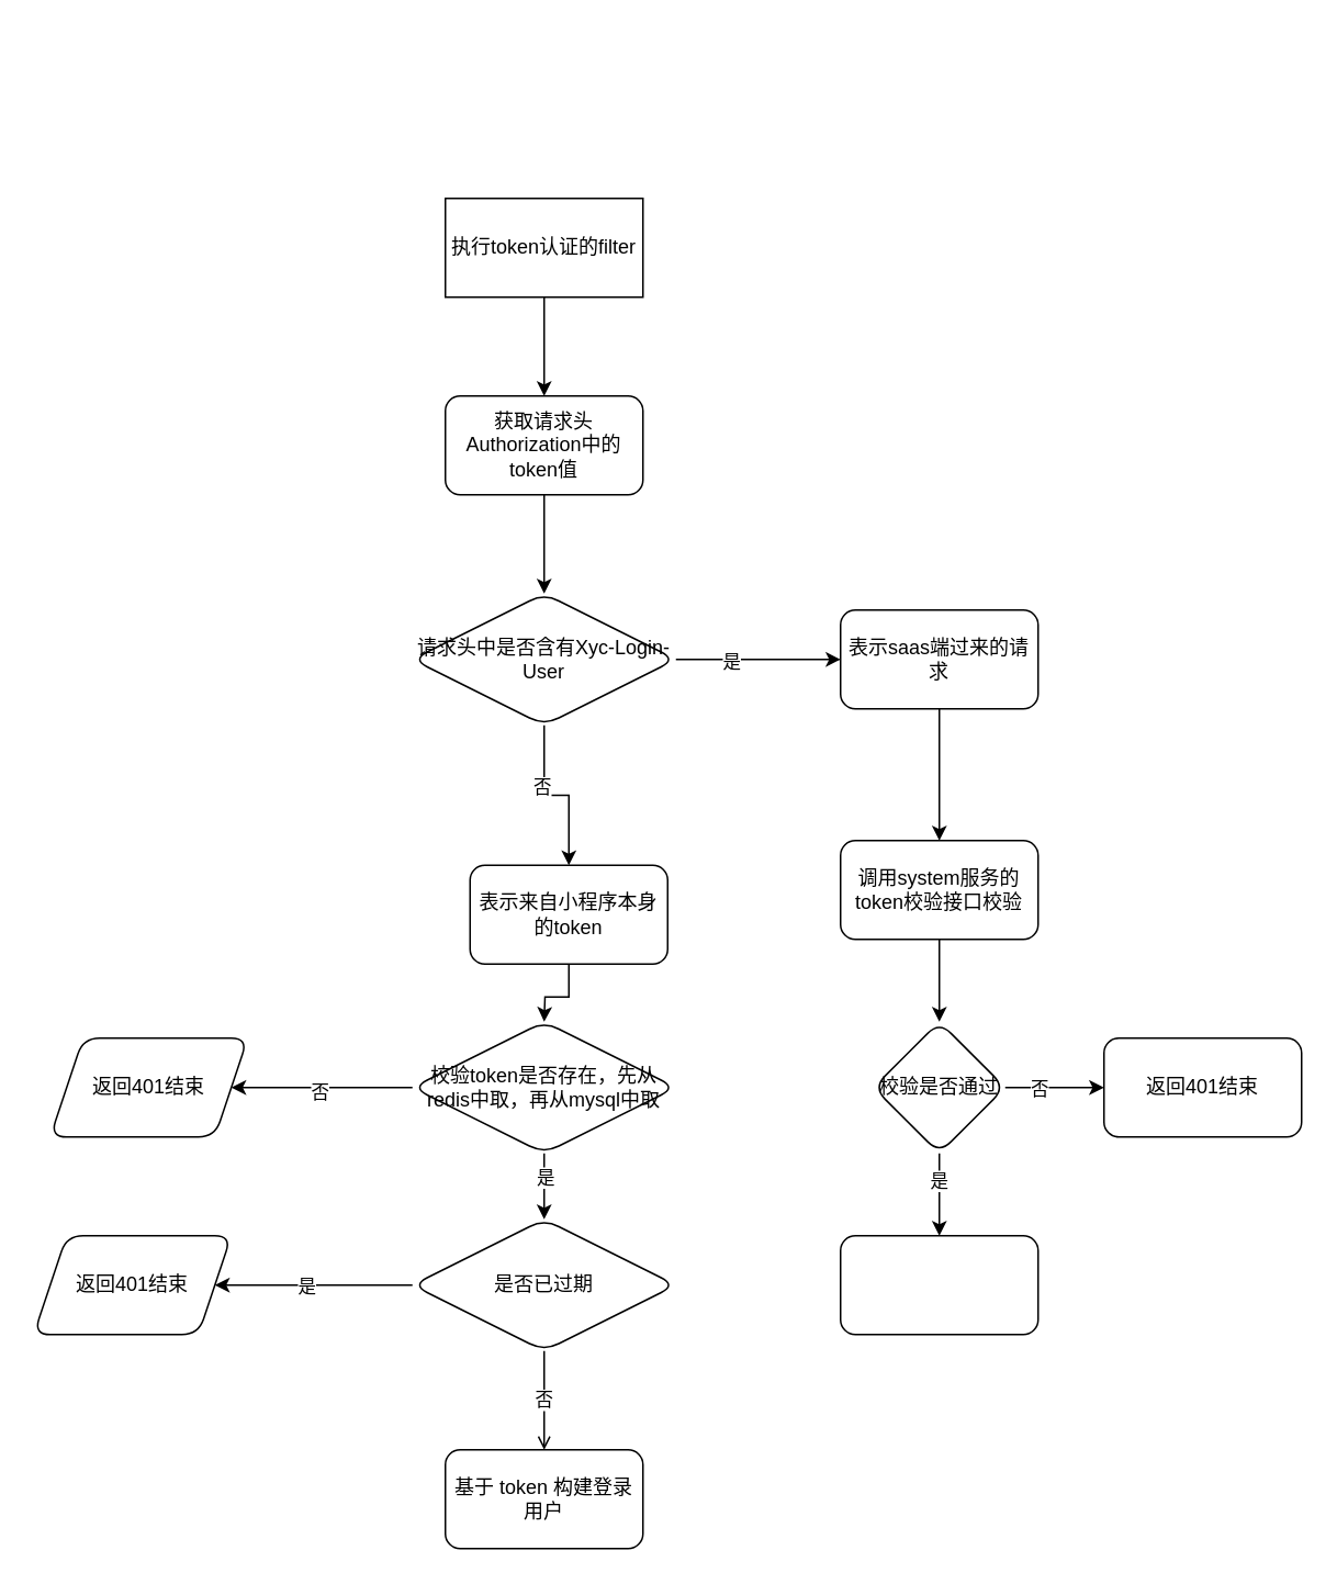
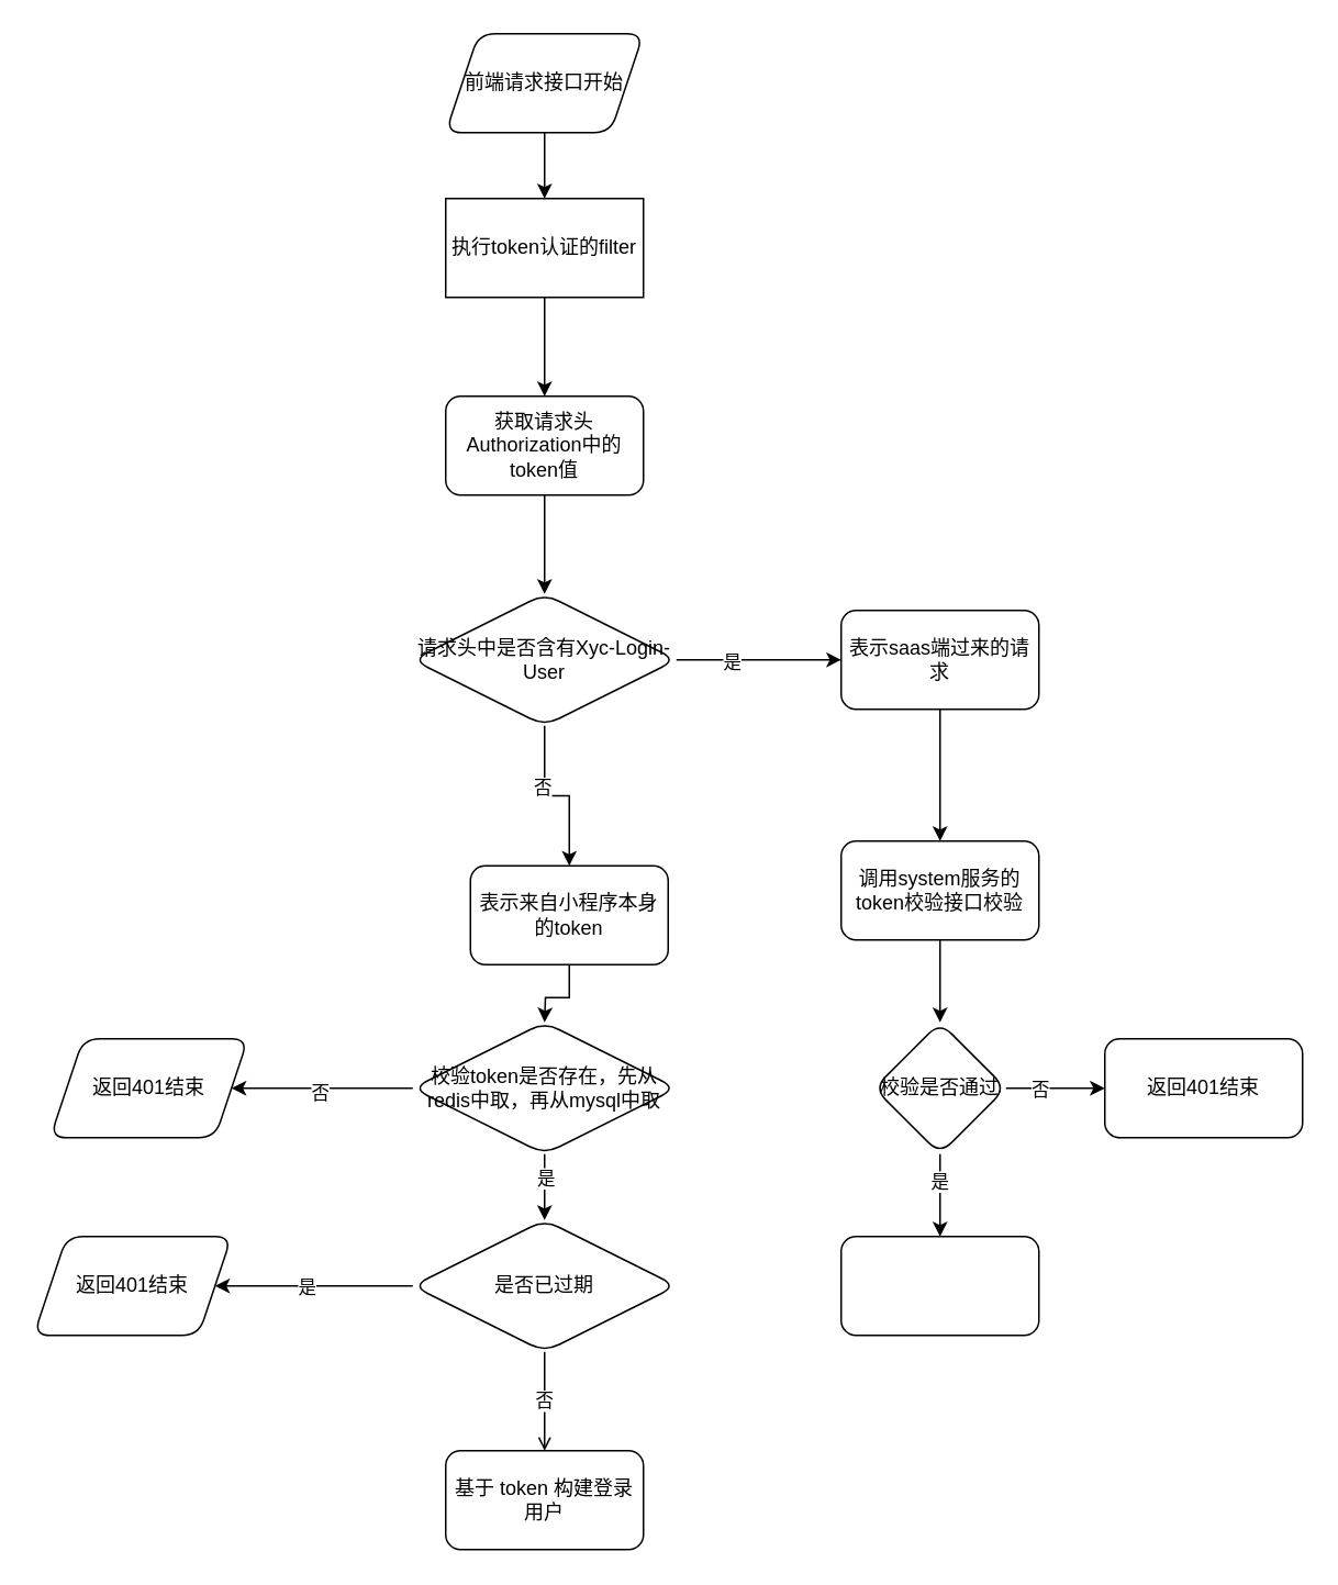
  <mxCell id="0" />
  <mxCell id="1" parent="0" />
+ <mxCell id="2" value="" style="edgeStyle=orthogonalEdgeStyle;rounded=0;orthogonalLoop=1;jettySize=auto;html=1;" edge="1" parent="1" source="3" target="5"><mxGeometry relative="1" as="geometry" /></mxCell>
+ <mxCell id="3" value="前端请求接口开始" style="shape=parallelogram;perimeter=parallelogramPerimeter;whiteSpace=wrap;html=1;fixedSize=1;rounded=1;glass=0;strokeWidth=1;shadow=0;" vertex="1" parent="1"><mxGeometry x="270" y="20" width="120" height="60" as="geometry" /></mxCell>
  <mxCell id="4" value="" style="edgeStyle=orthogonalEdgeStyle;rounded=0;orthogonalLoop=1;jettySize=auto;html=1;" edge="1" parent="1" source="5" target="16"><mxGeometry relative="1" as="geometry" /></mxCell>
  <mxCell id="5" value="执行token认证的filter" style="whiteSpace=wrap;html=1;glass=0;strokeWidth=1;shadow=0;rounded=0;" vertex="1" parent="1"><mxGeometry x="270" y="120" width="120" height="60" as="geometry" /></mxCell>
  <mxCell id="6" value="" style="edgeStyle=orthogonalEdgeStyle;rounded=0;orthogonalLoop=1;jettySize=auto;html=1;" edge="1" parent="1" source="10" target="12"><mxGeometry relative="1" as="geometry" /></mxCell>
  <mxCell id="7" value="是" style="edgeLabel;html=1;align=center;verticalAlign=middle;resizable=0;points=[];" vertex="1" connectable="0" parent="6"><mxGeometry x="-0.34" y="-1" relative="1" as="geometry"><mxPoint as="offset" /></mxGeometry></mxCell>
  <mxCell id="8" value="" style="edgeStyle=orthogonalEdgeStyle;rounded=0;orthogonalLoop=1;jettySize=auto;html=1;" edge="1" parent="1" source="10" target="25"><mxGeometry relative="1" as="geometry" /></mxCell>
  <mxCell id="9" value="否" style="edgeLabel;html=1;align=center;verticalAlign=middle;resizable=0;points=[];" vertex="1" connectable="0" parent="8"><mxGeometry x="-0.267" y="-2" relative="1" as="geometry"><mxPoint as="offset" /></mxGeometry></mxCell>
  <mxCell id="10" value="请求头中是否含有Xyc-Login-User" style="rhombus;whiteSpace=wrap;html=1;rounded=1;glass=0;strokeWidth=1;shadow=0;" vertex="1" parent="1"><mxGeometry x="250" y="360" width="160" height="80" as="geometry" /></mxCell>
  <mxCell id="11" value="" style="edgeStyle=orthogonalEdgeStyle;rounded=0;orthogonalLoop=1;jettySize=auto;html=1;" edge="1" parent="1" source="12" target="14"><mxGeometry relative="1" as="geometry" /></mxCell>
  <mxCell id="12" value="表示saas端过来的请求" style="whiteSpace=wrap;html=1;rounded=1;glass=0;strokeWidth=1;shadow=0;" vertex="1" parent="1"><mxGeometry x="510" y="370" width="120" height="60" as="geometry" /></mxCell>
  <mxCell id="13" value="" style="edgeStyle=orthogonalEdgeStyle;rounded=0;orthogonalLoop=1;jettySize=auto;html=1;" edge="1" parent="1" source="14" target="21"><mxGeometry relative="1" as="geometry" /></mxCell>
  <mxCell id="14" value="调用system服务的token校验接口校验" style="whiteSpace=wrap;html=1;rounded=1;glass=0;strokeWidth=1;shadow=0;" vertex="1" parent="1"><mxGeometry x="510" y="510" width="120" height="60" as="geometry" /></mxCell>
  <mxCell id="15" style="edgeStyle=orthogonalEdgeStyle;rounded=0;orthogonalLoop=1;jettySize=auto;html=1;entryX=0.5;entryY=0;entryDx=0;entryDy=0;" edge="1" parent="1" source="16" target="10"><mxGeometry relative="1" as="geometry" /></mxCell>
  <mxCell id="16" value="获取请求头Authorization中的token值" style="whiteSpace=wrap;html=1;rounded=1;glass=0;strokeWidth=1;shadow=0;" vertex="1" parent="1"><mxGeometry x="270" y="240" width="120" height="60" as="geometry" /></mxCell>
  <mxCell id="17" value="" style="edgeStyle=orthogonalEdgeStyle;rounded=0;orthogonalLoop=1;jettySize=auto;html=1;" edge="1" parent="1" source="21" target="22"><mxGeometry relative="1" as="geometry" /></mxCell>
  <mxCell id="18" value="否" style="edgeLabel;html=1;align=center;verticalAlign=middle;resizable=0;points=[];" vertex="1" connectable="0" parent="17"><mxGeometry x="-0.333" relative="1" as="geometry"><mxPoint as="offset" /></mxGeometry></mxCell>
  <mxCell id="19" value="" style="edgeStyle=orthogonalEdgeStyle;rounded=0;orthogonalLoop=1;jettySize=auto;html=1;" edge="1" parent="1" source="21" target="23"><mxGeometry relative="1" as="geometry" /></mxCell>
  <mxCell id="20" value="是" style="edgeLabel;html=1;align=center;verticalAlign=middle;resizable=0;points=[];" vertex="1" connectable="0" parent="19"><mxGeometry x="-0.36" y="-1" relative="1" as="geometry"><mxPoint as="offset" /></mxGeometry></mxCell>
  <mxCell id="21" value="校验是否通过" style="rhombus;whiteSpace=wrap;html=1;rounded=1;glass=0;strokeWidth=1;shadow=0;" vertex="1" parent="1"><mxGeometry x="530" y="620" width="80" height="80" as="geometry" /></mxCell>
  <mxCell id="22" value="返回401结束" style="whiteSpace=wrap;html=1;rounded=1;glass=0;strokeWidth=1;shadow=0;" vertex="1" parent="1"><mxGeometry x="670" y="630" width="120" height="60" as="geometry" /></mxCell>
  <mxCell id="23" value="" style="whiteSpace=wrap;html=1;rounded=1;glass=0;strokeWidth=1;shadow=0;" vertex="1" parent="1"><mxGeometry x="510" y="750" width="120" height="60" as="geometry" /></mxCell>
  <mxCell id="24" value="" style="edgeStyle=orthogonalEdgeStyle;rounded=0;orthogonalLoop=1;jettySize=auto;html=1;" edge="1" parent="1" source="25"><mxGeometry relative="1" as="geometry"><mxPoint x="330" y="620" as="targetPoint" /></mxGeometry></mxCell>
  <mxCell id="25" value="表示来自小程序本身的token" style="whiteSpace=wrap;html=1;rounded=1;glass=0;strokeWidth=1;shadow=0;" vertex="1" parent="1"><mxGeometry x="285" y="525" width="120" height="60" as="geometry" /></mxCell>
  <mxCell id="26" value="" style="edgeStyle=orthogonalEdgeStyle;rounded=0;orthogonalLoop=1;jettySize=auto;html=1;" edge="1" parent="1" source="30" target="31"><mxGeometry relative="1" as="geometry" /></mxCell>
  <mxCell id="27" value="否" style="edgeLabel;html=1;align=center;verticalAlign=middle;resizable=0;points=[];" vertex="1" connectable="0" parent="26"><mxGeometry x="0.036" y="2" relative="1" as="geometry"><mxPoint as="offset" /></mxGeometry></mxCell>
  <mxCell id="28" style="edgeStyle=orthogonalEdgeStyle;rounded=0;orthogonalLoop=1;jettySize=auto;html=1;entryX=0.5;entryY=0;entryDx=0;entryDy=0;" edge="1" parent="1" source="30" target="35"><mxGeometry relative="1" as="geometry" /></mxCell>
  <mxCell id="29" value="是" style="edgeLabel;html=1;align=center;verticalAlign=middle;resizable=0;points=[];" vertex="1" connectable="0" parent="28"><mxGeometry x="-0.3" relative="1" as="geometry"><mxPoint as="offset" /></mxGeometry></mxCell>
  <mxCell id="30" value="校验token是否存在，先从redis中取，再从mysql中取" style="rhombus;whiteSpace=wrap;html=1;rounded=1;glass=0;strokeWidth=1;shadow=0;" vertex="1" parent="1"><mxGeometry x="250" y="620" width="160" height="80" as="geometry" /></mxCell>
  <mxCell id="31" value="返回401结束" style="shape=parallelogram;perimeter=parallelogramPerimeter;whiteSpace=wrap;html=1;fixedSize=1;rounded=1;glass=0;strokeWidth=1;shadow=0;" vertex="1" parent="1"><mxGeometry x="30" y="630" width="120" height="60" as="geometry" /></mxCell>
  <mxCell id="32" style="edgeStyle=orthogonalEdgeStyle;rounded=0;orthogonalLoop=1;jettySize=auto;html=1;exitX=0;exitY=0.5;exitDx=0;exitDy=0;entryX=1;entryY=0.5;entryDx=0;entryDy=0;" edge="1" parent="1" source="35" target="36"><mxGeometry relative="1" as="geometry" /></mxCell>
  <mxCell id="33" value="是" style="edgeLabel;html=1;align=center;verticalAlign=middle;resizable=0;points=[];" vertex="1" connectable="0" parent="32"><mxGeometry x="0.083" relative="1" as="geometry"><mxPoint as="offset" /></mxGeometry></mxCell>
  <mxCell id="34" value="否" style="edgeStyle=orthogonalEdgeStyle;rounded=0;orthogonalLoop=1;jettySize=auto;html=1;endArrow=open;" edge="1" parent="1" source="35" target="37"><mxGeometry relative="1" as="geometry" /></mxCell>
  <mxCell id="35" value="是否已过期" style="rhombus;whiteSpace=wrap;html=1;rounded=1;glass=0;strokeWidth=1;shadow=0;" vertex="1" parent="1"><mxGeometry x="250" y="740" width="160" height="80" as="geometry" /></mxCell>
  <mxCell id="36" value="返回401结束" style="shape=parallelogram;perimeter=parallelogramPerimeter;whiteSpace=wrap;html=1;fixedSize=1;rounded=1;glass=0;strokeWidth=1;shadow=0;" vertex="1" parent="1"><mxGeometry x="20" y="750" width="120" height="60" as="geometry" /></mxCell>
  <mxCell id="37" value="基于 token 构建登录用户" style="whiteSpace=wrap;html=1;rounded=1;glass=0;strokeWidth=1;shadow=0;" vertex="1" parent="1"><mxGeometry x="270" y="880" width="120" height="60" as="geometry" /></mxCell>
